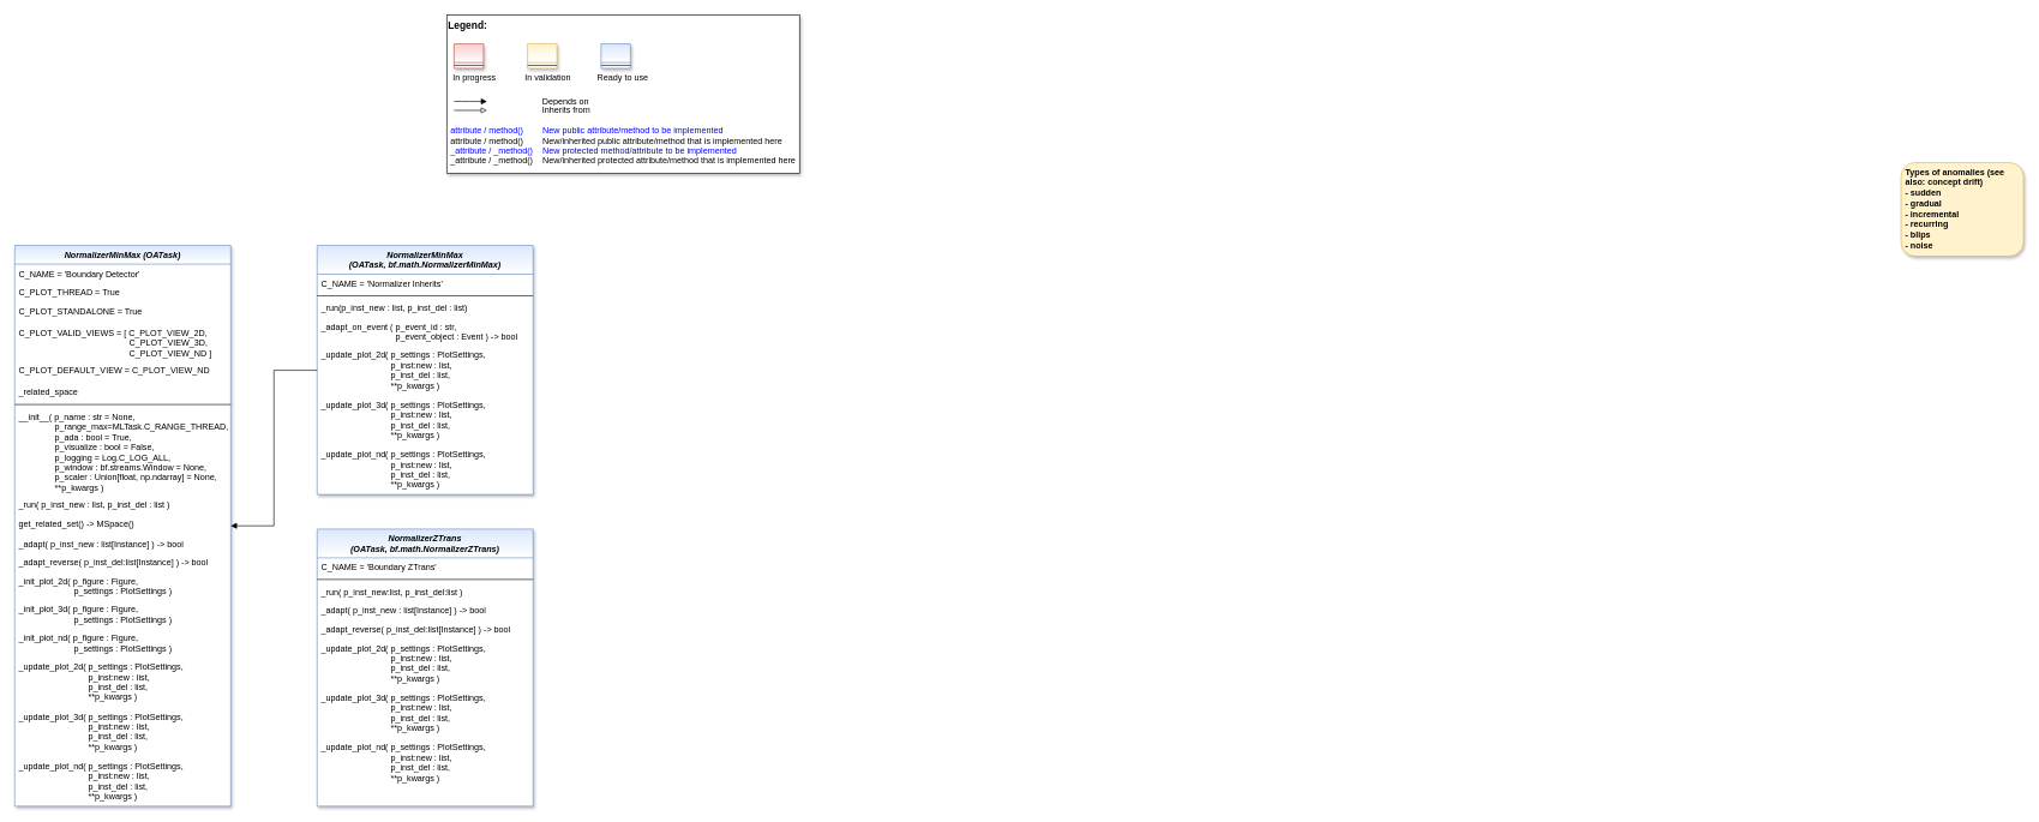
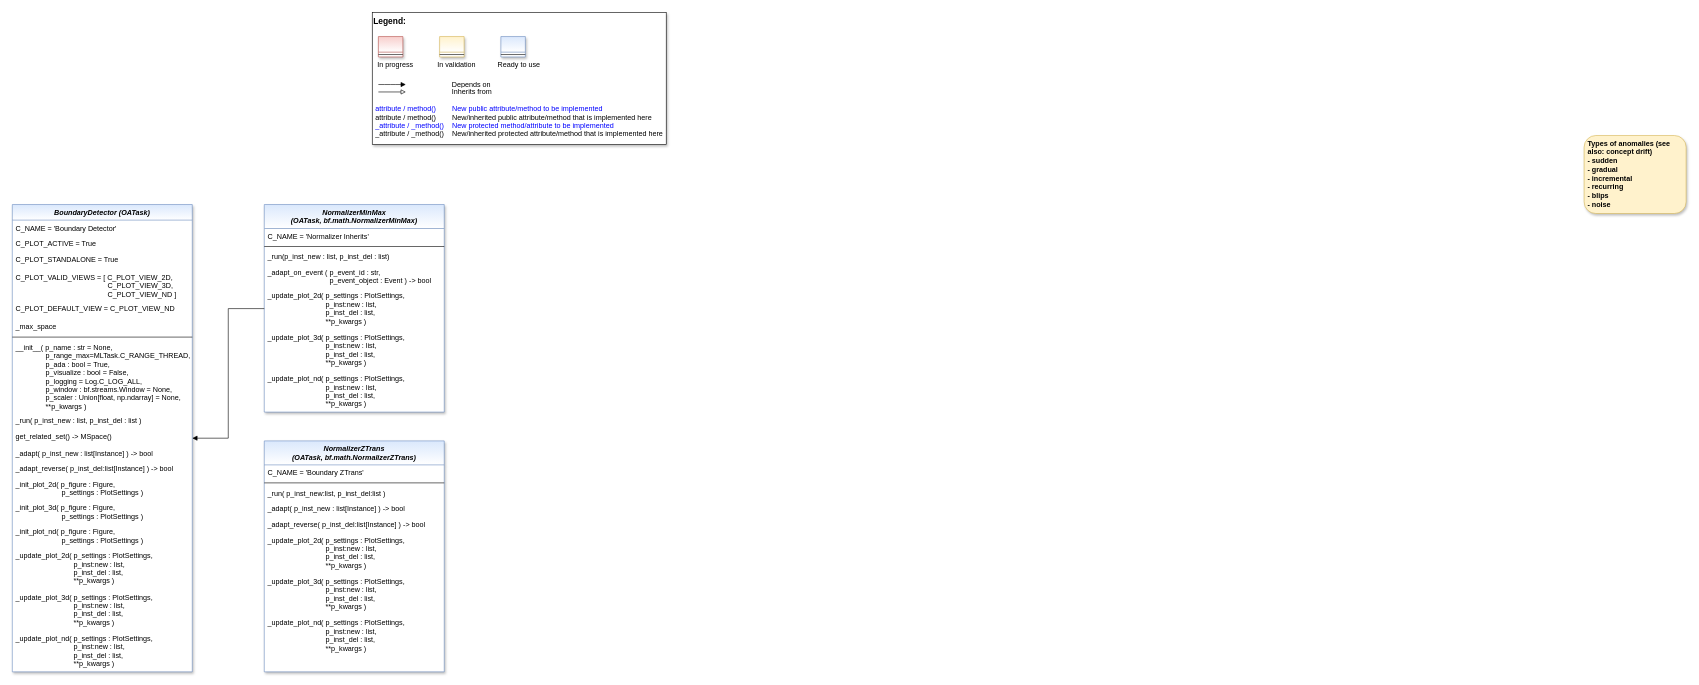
  <mxCell id="0" />
  <mxCell id="1" parent="0" />
  <mxCell id="2" value="" style="group" parent="1" vertex="1" connectable="0"><mxGeometry x="620" y="20" width="490" height="220" as="geometry" /></mxCell>
  <mxCell id="3" value="&lt;font color=&quot;#000000&quot; size=&quot;1&quot;&gt;&lt;b style=&quot;font-size: 14px&quot;&gt;Legend:&lt;br&gt;&lt;/b&gt;&lt;/font&gt;&lt;br&gt;&lt;br&gt;&lt;br&gt;&lt;font color=&quot;#0000ff&quot; style=&quot;font-size: 6px&quot;&gt;&lt;br&gt;&lt;/font&gt;&lt;span style=&quot;color: rgb(0 , 0 , 0)&quot;&gt;&lt;font style=&quot;font-size: 4px&quot;&gt;&amp;nbsp; &amp;nbsp;&lt;/font&gt;&amp;nbsp;In progress&amp;nbsp; &amp;nbsp; &amp;nbsp; &amp;nbsp; &amp;nbsp; &amp;nbsp; In validation&amp;nbsp; &amp;nbsp; &amp;nbsp; &amp;nbsp; &amp;nbsp; &amp;nbsp;Ready to use&lt;/span&gt;&lt;font color=&quot;#000000&quot;&gt;&amp;nbsp;&lt;br&gt;&lt;/font&gt;&lt;font color=&quot;#0000ff&quot;&gt;&lt;br&gt;&lt;br&gt;&lt;br&gt;&lt;br&gt;&amp;nbsp;attribute / method()&amp;nbsp; &amp;nbsp; &amp;nbsp; &amp;nbsp; New public attribute/method to be implemented&lt;/font&gt;&lt;br&gt;&lt;font color=&quot;#000000&quot;&gt;&amp;nbsp;&lt;/font&gt;&lt;font color=&quot;#000000&quot;&gt;attribute / method()&lt;span&gt;&#09;&lt;/span&gt;&amp;nbsp; &amp;nbsp; &amp;nbsp; &amp;nbsp;New/inherited public attribute/method that is implemented here&lt;br&gt;&lt;/font&gt;&lt;font color=&quot;#0000ff&quot;&gt;&amp;nbsp;_attribute /&amp;nbsp;&lt;/font&gt;&lt;font color=&quot;#0000ff&quot;&gt;_method()&amp;nbsp; &amp;nbsp; New protected method/attribute to be implemented&lt;/font&gt;&lt;br&gt;&lt;font color=&quot;#000000&quot;&gt;&amp;nbsp;_attribute / _method()&amp;nbsp; &amp;nbsp; New/inherited protected attribute/method that is implemented here&lt;br&gt;&lt;/font&gt;&lt;font color=&quot;#000000&quot;&gt;&lt;br&gt;&lt;br&gt;&lt;br&gt;&lt;br&gt;&lt;br&gt;&lt;/font&gt;" style="text;html=1;align=left;verticalAlign=top;whiteSpace=wrap;rounded=0;fontColor=#006600;strokeColor=#000000;shadow=1;fillColor=#ffffff;" parent="2" vertex="1"><mxGeometry width="490.0" height="220" as="geometry" /></mxCell>
  <mxCell id="4" value="Depends on" style="endArrow=block;html=1;labelPosition=right;verticalLabelPosition=middle;align=left;verticalAlign=middle;endFill=1;fontSize=12;" parent="2" edge="1"><mxGeometry x="-1623.125" y="-2180" width="51.042" height="50" as="geometry"><mxPoint x="10.208" y="120.003" as="sourcePoint" /><mxPoint x="55.991" y="120.003" as="targetPoint" /><mxPoint x="98" as="offset" /><Array as="points"><mxPoint x="30.625" y="120" /></Array></mxGeometry></mxCell>
  <mxCell id="5" value="Inherits from" style="endArrow=block;html=1;labelPosition=right;verticalLabelPosition=middle;align=left;verticalAlign=middle;endFill=0;fontSize=12;" parent="2" edge="1"><mxGeometry x="-1623.125" y="-2180" width="51.042" height="50" as="geometry"><mxPoint x="10.208" y="132.385" as="sourcePoint" /><mxPoint x="55.991" y="132.385" as="targetPoint" /><mxPoint x="98" y="1" as="offset" /></mxGeometry></mxCell>
  <mxCell id="6" value="" style="swimlane;fontStyle=3;align=center;verticalAlign=top;childLayout=stackLayout;horizontal=1;startSize=26;horizontalStack=0;resizeParent=1;resizeLast=0;collapsible=1;marginBottom=0;rounded=0;shadow=1;strokeWidth=1;fillColor=#f8cecc;strokeColor=#b85450;gradientColor=#ffffff;swimlaneFillColor=#ffffff;" parent="2" vertex="1"><mxGeometry x="10.208" y="40" width="40.833" height="34" as="geometry"><mxRectangle x="230" y="140" width="160" height="26" as="alternateBounds" /></mxGeometry></mxCell>
  <mxCell id="7" value="" style="line;html=1;strokeWidth=1;align=left;verticalAlign=middle;spacingTop=-1;spacingLeft=3;spacingRight=3;rotatable=0;labelPosition=right;points=[];portConstraint=eastwest;" parent="6" vertex="1"><mxGeometry y="26" width="40.833" height="8" as="geometry" /></mxCell>
  <mxCell id="8" value="" style="swimlane;fontStyle=3;align=center;verticalAlign=top;childLayout=stackLayout;horizontal=1;startSize=26;horizontalStack=0;resizeParent=1;resizeLast=0;collapsible=1;marginBottom=0;rounded=0;shadow=1;strokeWidth=1;fillColor=#fff2cc;strokeColor=#d6b656;gradientColor=#ffffff;swimlaneFillColor=#ffffff;" parent="2" vertex="1"><mxGeometry x="112.292" y="40" width="40.833" height="34" as="geometry"><mxRectangle x="230" y="140" width="160" height="26" as="alternateBounds" /></mxGeometry></mxCell>
  <mxCell id="9" value="" style="line;html=1;strokeWidth=1;align=left;verticalAlign=middle;spacingTop=-1;spacingLeft=3;spacingRight=3;rotatable=0;labelPosition=right;points=[];portConstraint=eastwest;" parent="8" vertex="1"><mxGeometry y="26" width="40.833" height="8" as="geometry" /></mxCell>
  <mxCell id="10" value="" style="swimlane;fontStyle=3;align=center;verticalAlign=top;childLayout=stackLayout;horizontal=1;startSize=26;horizontalStack=0;resizeParent=1;resizeLast=0;collapsible=1;marginBottom=0;rounded=0;shadow=1;strokeWidth=1;fillColor=#dae8fc;strokeColor=#6c8ebf;gradientColor=#ffffff;swimlaneFillColor=#ffffff;" parent="2" vertex="1"><mxGeometry x="214.375" y="40" width="40.833" height="34" as="geometry"><mxRectangle x="230" y="140" width="160" height="26" as="alternateBounds" /></mxGeometry></mxCell>
  <mxCell id="11" value="" style="line;html=1;strokeWidth=1;align=left;verticalAlign=middle;spacingTop=-1;spacingLeft=3;spacingRight=3;rotatable=0;labelPosition=right;points=[];portConstraint=eastwest;" parent="10" vertex="1"><mxGeometry y="26" width="40.833" height="8" as="geometry" /></mxCell>
- <mxCell id="12" value="NormalizerMinMax (OATask)" style="swimlane;fontStyle=3;align=center;verticalAlign=top;childLayout=stackLayout;horizontal=1;startSize=26;horizontalStack=0;resizeParent=1;resizeLast=0;collapsible=1;marginBottom=0;rounded=0;shadow=1;strokeWidth=1;fillColor=#dae8fc;strokeColor=#6c8ebf;swimlaneFillColor=#ffffff;gradientColor=#FFFFFF;fontColor=default;" parent="1" vertex="1"><mxGeometry x="20" y="340" width="300" height="779" as="geometry"><mxRectangle x="230" y="140" width="160" height="26" as="alternateBounds" /></mxGeometry></mxCell>
+ <mxCell id="12" value="BoundaryDetector (OATask)" style="swimlane;fontStyle=3;align=center;verticalAlign=top;childLayout=stackLayout;horizontal=1;startSize=26;horizontalStack=0;resizeParent=1;resizeLast=0;collapsible=1;marginBottom=0;rounded=0;shadow=1;strokeWidth=1;fillColor=#dae8fc;strokeColor=#6c8ebf;swimlaneFillColor=#ffffff;gradientColor=#FFFFFF;fontColor=default;" parent="1" vertex="1"><mxGeometry x="20" y="340" width="300" height="779" as="geometry"><mxRectangle x="230" y="140" width="160" height="26" as="alternateBounds" /></mxGeometry></mxCell>
  <mxCell id="13" value="C_NAME = 'Boundary Detector'" style="text;align=left;verticalAlign=top;spacingLeft=4;spacingRight=4;overflow=hidden;rotatable=0;points=[[0,0.5],[1,0.5]];portConstraint=eastwest;fontColor=default;" parent="12" vertex="1"><mxGeometry y="26" width="300" height="26" as="geometry" /></mxCell>
- <mxCell id="14" value="C_PLOT_THREAD = True" style="text;align=left;verticalAlign=top;spacingLeft=4;spacingRight=4;overflow=hidden;rotatable=0;points=[[0,0.5],[1,0.5]];portConstraint=eastwest;fontColor=default;" parent="12" vertex="1"><mxGeometry y="52" width="300" height="26" as="geometry" /></mxCell>
+ <mxCell id="14" value="C_PLOT_ACTIVE = True" style="text;align=left;verticalAlign=top;spacingLeft=4;spacingRight=4;overflow=hidden;rotatable=0;points=[[0,0.5],[1,0.5]];portConstraint=eastwest;fontColor=default;" parent="12" vertex="1"><mxGeometry y="52" width="300" height="26" as="geometry" /></mxCell>
  <mxCell id="15" value="C_PLOT_STANDALONE = True" style="text;align=left;verticalAlign=top;spacingLeft=4;spacingRight=4;overflow=hidden;rotatable=0;points=[[0,0.5],[1,0.5]];portConstraint=eastwest;fontColor=default;" parent="12" vertex="1"><mxGeometry y="78" width="300" height="30" as="geometry" /></mxCell>
  <mxCell id="16" value="C_PLOT_VALID_VIEWS = [ C_PLOT_VIEW_2D,&#10;                                              C_PLOT_VIEW_3D,&#10;                                              C_PLOT_VIEW_ND ]" style="text;align=left;verticalAlign=top;spacingLeft=4;spacingRight=4;overflow=hidden;rotatable=0;points=[[0,0.5],[1,0.5]];portConstraint=eastwest;fontColor=default;" parent="12" vertex="1"><mxGeometry y="108" width="300" height="52" as="geometry" /></mxCell>
  <mxCell id="17" value="C_PLOT_DEFAULT_VIEW = C_PLOT_VIEW_ND" style="text;align=left;verticalAlign=top;spacingLeft=4;spacingRight=4;overflow=hidden;rotatable=0;points=[[0,0.5],[1,0.5]];portConstraint=eastwest;fontColor=default;" parent="12" vertex="1"><mxGeometry y="160" width="300" height="30" as="geometry" /></mxCell>
- <mxCell id="18" value="_related_space" style="text;align=left;verticalAlign=top;spacingLeft=4;spacingRight=4;overflow=hidden;rotatable=0;points=[[0,0.5],[1,0.5]];portConstraint=eastwest;fontColor=default;" parent="12" vertex="1"><mxGeometry y="190" width="300" height="27" as="geometry" /></mxCell>
+ <mxCell id="18" value="_max_space" style="text;align=left;verticalAlign=top;spacingLeft=4;spacingRight=4;overflow=hidden;rotatable=0;points=[[0,0.5],[1,0.5]];portConstraint=eastwest;fontColor=default;" parent="12" vertex="1"><mxGeometry y="190" width="300" height="27" as="geometry" /></mxCell>
  <mxCell id="19" value="" style="line;html=1;strokeWidth=1;align=left;verticalAlign=middle;spacingTop=-1;spacingLeft=3;spacingRight=3;rotatable=0;labelPosition=right;points=[];portConstraint=eastwest;" parent="12" vertex="1"><mxGeometry y="217" width="300" height="8" as="geometry" /></mxCell>
  <mxCell id="20" value="__init__( p_name : str = None,&#10;               p_range_max=MLTask.C_RANGE_THREAD,&#10;               p_ada : bool = True,&#10;               p_visualize : bool = False,&#10;               p_logging = Log.C_LOG_ALL,&#10;               p_window : bf.streams.Window = None,&#10;               p_scaler : Union[float, np.ndarray] = None,&#10;               **p_kwargs )" style="text;align=left;verticalAlign=top;spacingLeft=4;spacingRight=4;overflow=hidden;rotatable=0;points=[[0,0.5],[1,0.5]];portConstraint=eastwest;fontColor=default;" parent="12" vertex="1"><mxGeometry y="225" width="300" height="122" as="geometry" /></mxCell>
  <mxCell id="21" value="_run( p_inst_new : list, p_inst_del : list )" style="text;align=left;verticalAlign=top;spacingLeft=4;spacingRight=4;overflow=hidden;rotatable=0;points=[[0,0.5],[1,0.5]];portConstraint=eastwest;fontColor=default;" parent="12" vertex="1"><mxGeometry y="347" width="300" height="27" as="geometry" /></mxCell>
  <mxCell id="22" value="get_related_set() -&gt; MSpace()" style="text;align=left;verticalAlign=top;spacingLeft=4;spacingRight=4;overflow=hidden;rotatable=0;points=[[0,0.5],[1,0.5]];portConstraint=eastwest;fontColor=default;" parent="12" vertex="1"><mxGeometry y="374" width="300" height="27" as="geometry" /></mxCell>
  <mxCell id="23" value="_adapt( p_inst_new : list[Instance] ) -&gt; bool" style="text;align=left;verticalAlign=top;spacingLeft=4;spacingRight=4;overflow=hidden;rotatable=0;points=[[0,0.5],[1,0.5]];portConstraint=eastwest;fontColor=default;" parent="12" vertex="1"><mxGeometry y="401" width="300" height="26" as="geometry" /></mxCell>
  <mxCell id="24" value="_adapt_reverse( p_inst_del:list[Instance] ) -&gt; bool" style="text;align=left;verticalAlign=top;spacingLeft=4;spacingRight=4;overflow=hidden;rotatable=0;points=[[0,0.5],[1,0.5]];portConstraint=eastwest;fontColor=default;" vertex="1" parent="12"><mxGeometry y="427" width="300" height="26" as="geometry" /></mxCell>
  <mxCell id="25" value="_init_plot_2d( p_figure : Figure, &#10;                       p_settings : PlotSettings )" style="text;align=left;verticalAlign=top;spacingLeft=4;spacingRight=4;overflow=hidden;rotatable=0;points=[[0,0.5],[1,0.5]];portConstraint=eastwest;fontColor=default;" parent="12" vertex="1"><mxGeometry y="453" width="300" height="39" as="geometry" /></mxCell>
  <mxCell id="26" value="_init_plot_3d( p_figure : Figure, &#10;                       p_settings : PlotSettings )" style="text;align=left;verticalAlign=top;spacingLeft=4;spacingRight=4;overflow=hidden;rotatable=0;points=[[0,0.5],[1,0.5]];portConstraint=eastwest;fontColor=default;" parent="12" vertex="1"><mxGeometry y="492" width="300" height="40" as="geometry" /></mxCell>
  <mxCell id="27" value="_init_plot_nd( p_figure : Figure, &#10;                       p_settings : PlotSettings )" style="text;align=left;verticalAlign=top;spacingLeft=4;spacingRight=4;overflow=hidden;rotatable=0;points=[[0,0.5],[1,0.5]];portConstraint=eastwest;fontColor=default;" parent="12" vertex="1"><mxGeometry y="532" width="300" height="40" as="geometry" /></mxCell>
  <mxCell id="28" value="_update_plot_2d( p_settings : PlotSettings,&#10;                             p_inst:new : list,&#10;                             p_inst_del : list,&#10;                             **p_kwargs )" style="text;align=left;verticalAlign=top;spacingLeft=4;spacingRight=4;overflow=hidden;rotatable=0;points=[[0,0.5],[1,0.5]];portConstraint=eastwest;fontColor=default;" parent="12" vertex="1"><mxGeometry y="572" width="300" height="69" as="geometry" /></mxCell>
  <mxCell id="29" value="_update_plot_3d( p_settings : PlotSettings,&#10;                             p_inst:new : list,&#10;                             p_inst_del : list,&#10;                             **p_kwargs )" style="text;align=left;verticalAlign=top;spacingLeft=4;spacingRight=4;overflow=hidden;rotatable=0;points=[[0,0.5],[1,0.5]];portConstraint=eastwest;fontColor=default;" parent="12" vertex="1"><mxGeometry y="641" width="300" height="69" as="geometry" /></mxCell>
  <mxCell id="30" value="_update_plot_nd( p_settings : PlotSettings,&#10;                             p_inst:new : list,&#10;                             p_inst_del : list,&#10;                             **p_kwargs )" style="text;align=left;verticalAlign=top;spacingLeft=4;spacingRight=4;overflow=hidden;rotatable=0;points=[[0,0.5],[1,0.5]];portConstraint=eastwest;fontColor=default;" parent="12" vertex="1"><mxGeometry y="710" width="300" height="69" as="geometry" /></mxCell>
  <mxCell id="31" value="NormalizerZTrans &#10;(OATask, bf.math.NormalizerZTrans)" style="swimlane;fontStyle=3;align=center;verticalAlign=top;childLayout=stackLayout;horizontal=1;startSize=40;horizontalStack=0;resizeParent=1;resizeLast=0;collapsible=1;marginBottom=0;rounded=0;shadow=1;strokeWidth=1;fillColor=#dae8fc;strokeColor=#6c8ebf;swimlaneFillColor=#ffffff;gradientColor=#FFFFFF;" parent="1" vertex="1"><mxGeometry x="440" y="734" width="300" height="385" as="geometry"><mxRectangle x="230" y="140" width="160" height="26" as="alternateBounds" /></mxGeometry></mxCell>
  <mxCell id="32" value="C_NAME = 'Boundary ZTrans'" style="text;align=left;verticalAlign=top;spacingLeft=4;spacingRight=4;overflow=hidden;rotatable=0;points=[[0,0.5],[1,0.5]];portConstraint=eastwest;fontColor=default;" parent="31" vertex="1"><mxGeometry y="40" width="300" height="26" as="geometry" /></mxCell>
  <mxCell id="33" value="" style="line;html=1;strokeWidth=1;align=left;verticalAlign=middle;spacingTop=-1;spacingLeft=3;spacingRight=3;rotatable=0;labelPosition=right;points=[];portConstraint=eastwest;" parent="31" vertex="1"><mxGeometry y="66" width="300" height="8" as="geometry" /></mxCell>
  <mxCell id="34" value="_run( p_inst_new:list, p_inst_del:list ) " style="text;align=left;verticalAlign=top;spacingLeft=4;spacingRight=4;overflow=hidden;rotatable=0;points=[[0,0.5],[1,0.5]];portConstraint=eastwest;fontColor=default;" parent="31" vertex="1"><mxGeometry y="74" width="300" height="26" as="geometry" /></mxCell>
  <mxCell id="35" value="_adapt( p_inst_new : list[Instance] ) -&gt; bool" style="text;align=left;verticalAlign=top;spacingLeft=4;spacingRight=4;overflow=hidden;rotatable=0;points=[[0,0.5],[1,0.5]];portConstraint=eastwest;fontColor=default;" vertex="1" parent="31"><mxGeometry y="100" width="300" height="26" as="geometry" /></mxCell>
  <mxCell id="36" value="_adapt_reverse( p_inst_del:list[Instance] ) -&gt; bool" style="text;align=left;verticalAlign=top;spacingLeft=4;spacingRight=4;overflow=hidden;rotatable=0;points=[[0,0.5],[1,0.5]];portConstraint=eastwest;fontColor=default;" vertex="1" parent="31"><mxGeometry y="126" width="300" height="26" as="geometry" /></mxCell>
  <mxCell id="37" value="_update_plot_2d( p_settings : PlotSettings,&#10;                             p_inst:new : list,&#10;                             p_inst_del : list,&#10;                             **p_kwargs )" style="text;align=left;verticalAlign=top;spacingLeft=4;spacingRight=4;overflow=hidden;rotatable=0;points=[[0,0.5],[1,0.5]];portConstraint=eastwest;fontColor=default;" parent="31" vertex="1"><mxGeometry y="152" width="300" height="69" as="geometry" /></mxCell>
  <mxCell id="38" value="_update_plot_3d( p_settings : PlotSettings,&#10;                             p_inst:new : list,&#10;                             p_inst_del : list,&#10;                             **p_kwargs )" style="text;align=left;verticalAlign=top;spacingLeft=4;spacingRight=4;overflow=hidden;rotatable=0;points=[[0,0.5],[1,0.5]];portConstraint=eastwest;fontColor=default;" parent="31" vertex="1"><mxGeometry y="221" width="300" height="69" as="geometry" /></mxCell>
  <mxCell id="39" value="_update_plot_nd( p_settings : PlotSettings,&#10;                             p_inst:new : list,&#10;                             p_inst_del : list,&#10;                             **p_kwargs )" style="text;align=left;verticalAlign=top;spacingLeft=4;spacingRight=4;overflow=hidden;rotatable=0;points=[[0,0.5],[1,0.5]];portConstraint=eastwest;fontColor=default;" parent="31" vertex="1"><mxGeometry y="290" width="300" height="69" as="geometry" /></mxCell>
  <mxCell id="40" value="NormalizerMinMax &#10;(OATask, bf.math.NormalizerMinMax)" style="swimlane;fontStyle=3;align=center;verticalAlign=top;childLayout=stackLayout;horizontal=1;startSize=40;horizontalStack=0;resizeParent=1;resizeLast=0;collapsible=1;marginBottom=0;rounded=0;shadow=1;strokeWidth=1;fillColor=#dae8fc;strokeColor=#6c8ebf;swimlaneFillColor=#ffffff;gradientColor=#FFFFFF;" parent="1" vertex="1"><mxGeometry x="440" y="340" width="300" height="346" as="geometry"><mxRectangle x="230" y="140" width="160" height="26" as="alternateBounds" /></mxGeometry></mxCell>
  <mxCell id="41" value="C_NAME = 'Normalizer Inherits'" style="text;align=left;verticalAlign=top;spacingLeft=4;spacingRight=4;overflow=hidden;rotatable=0;points=[[0,0.5],[1,0.5]];portConstraint=eastwest;fontColor=default;" parent="40" vertex="1"><mxGeometry y="40" width="300" height="26" as="geometry" /></mxCell>
  <mxCell id="42" value="" style="line;html=1;strokeWidth=1;align=left;verticalAlign=middle;spacingTop=-1;spacingLeft=3;spacingRight=3;rotatable=0;labelPosition=right;points=[];portConstraint=eastwest;" parent="40" vertex="1"><mxGeometry y="66" width="300" height="8" as="geometry" /></mxCell>
  <mxCell id="43" value="_run(p_inst_new : list, p_inst_del : list)" style="text;align=left;verticalAlign=top;spacingLeft=4;spacingRight=4;overflow=hidden;rotatable=0;points=[[0,0.5],[1,0.5]];portConstraint=eastwest;fontColor=default;" parent="40" vertex="1"><mxGeometry y="74" width="300" height="26" as="geometry" /></mxCell>
  <mxCell id="44" value="_adapt_on_event ( p_event_id : str, &#10;                               p_event_object : Event ) -&gt; bool" style="text;align=left;verticalAlign=top;spacingLeft=4;spacingRight=4;overflow=hidden;rotatable=0;points=[[0,0.5],[1,0.5]];portConstraint=eastwest;fontColor=default;" parent="40" vertex="1"><mxGeometry y="100" width="300" height="39" as="geometry" /></mxCell>
  <mxCell id="45" value="_update_plot_2d( p_settings : PlotSettings,&#10;                             p_inst:new : list,&#10;                             p_inst_del : list,&#10;                             **p_kwargs )" style="text;align=left;verticalAlign=top;spacingLeft=4;spacingRight=4;overflow=hidden;rotatable=0;points=[[0,0.5],[1,0.5]];portConstraint=eastwest;fontColor=default;" parent="40" vertex="1"><mxGeometry y="139" width="300" height="69" as="geometry" /></mxCell>
  <mxCell id="46" value="_update_plot_3d( p_settings : PlotSettings,&#10;                             p_inst:new : list,&#10;                             p_inst_del : list,&#10;                             **p_kwargs )" style="text;align=left;verticalAlign=top;spacingLeft=4;spacingRight=4;overflow=hidden;rotatable=0;points=[[0,0.5],[1,0.5]];portConstraint=eastwest;fontColor=default;" parent="40" vertex="1"><mxGeometry y="208" width="300" height="69" as="geometry" /></mxCell>
  <mxCell id="47" value="_update_plot_nd( p_settings : PlotSettings,&#10;                             p_inst:new : list,&#10;                             p_inst_del : list,&#10;                             **p_kwargs )" style="text;align=left;verticalAlign=top;spacingLeft=4;spacingRight=4;overflow=hidden;rotatable=0;points=[[0,0.5],[1,0.5]];portConstraint=eastwest;fontColor=default;" parent="40" vertex="1"><mxGeometry y="277" width="300" height="69" as="geometry" /></mxCell>
  <mxCell id="48" style="edgeStyle=orthogonalEdgeStyle;rounded=0;orthogonalLoop=1;jettySize=auto;html=1;endArrow=block;endFill=1;" parent="1" source="45" target="12" edge="1"><mxGeometry relative="1" as="geometry" /></mxCell>
  <mxCell id="49" value="Types of anomalies (see also: concept drift)&lt;br&gt;- sudden&lt;br&gt;- gradual&lt;br&gt;- incremental&lt;br&gt;- recurring&amp;nbsp;&lt;br&gt;- blips&lt;br&gt;- noise" style="rounded=1;whiteSpace=wrap;html=1;shadow=1;fillColor=#fff2cc;strokeColor=#d6b656;fontStyle=1;align=left;verticalAlign=top;spacingLeft=4;" parent="1" vertex="1"><mxGeometry x="2640" y="225" width="170" height="130" as="geometry" /></mxCell>
